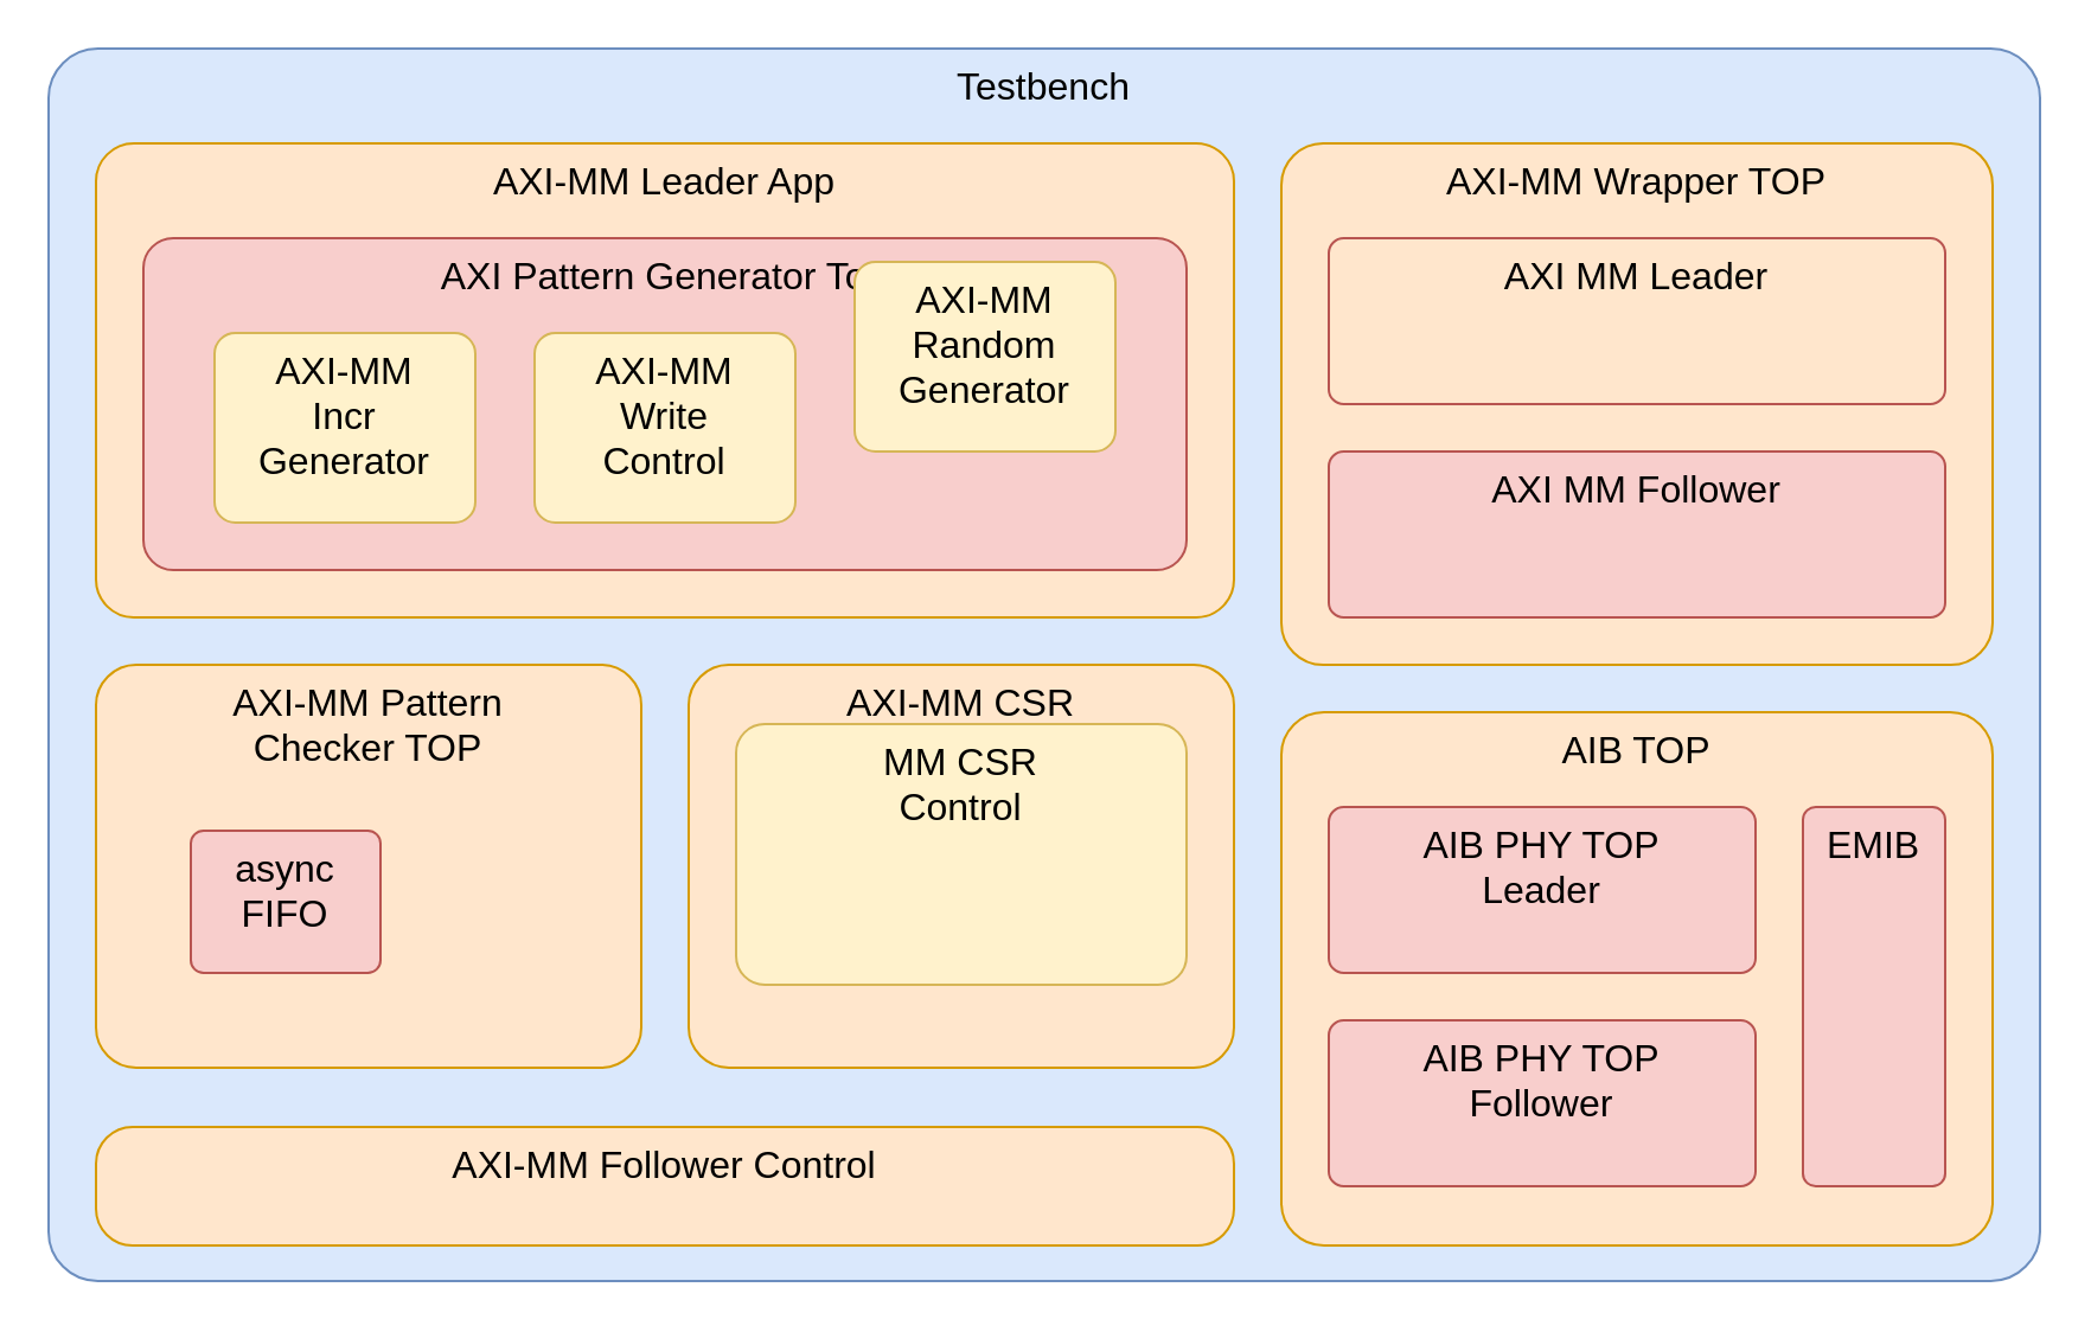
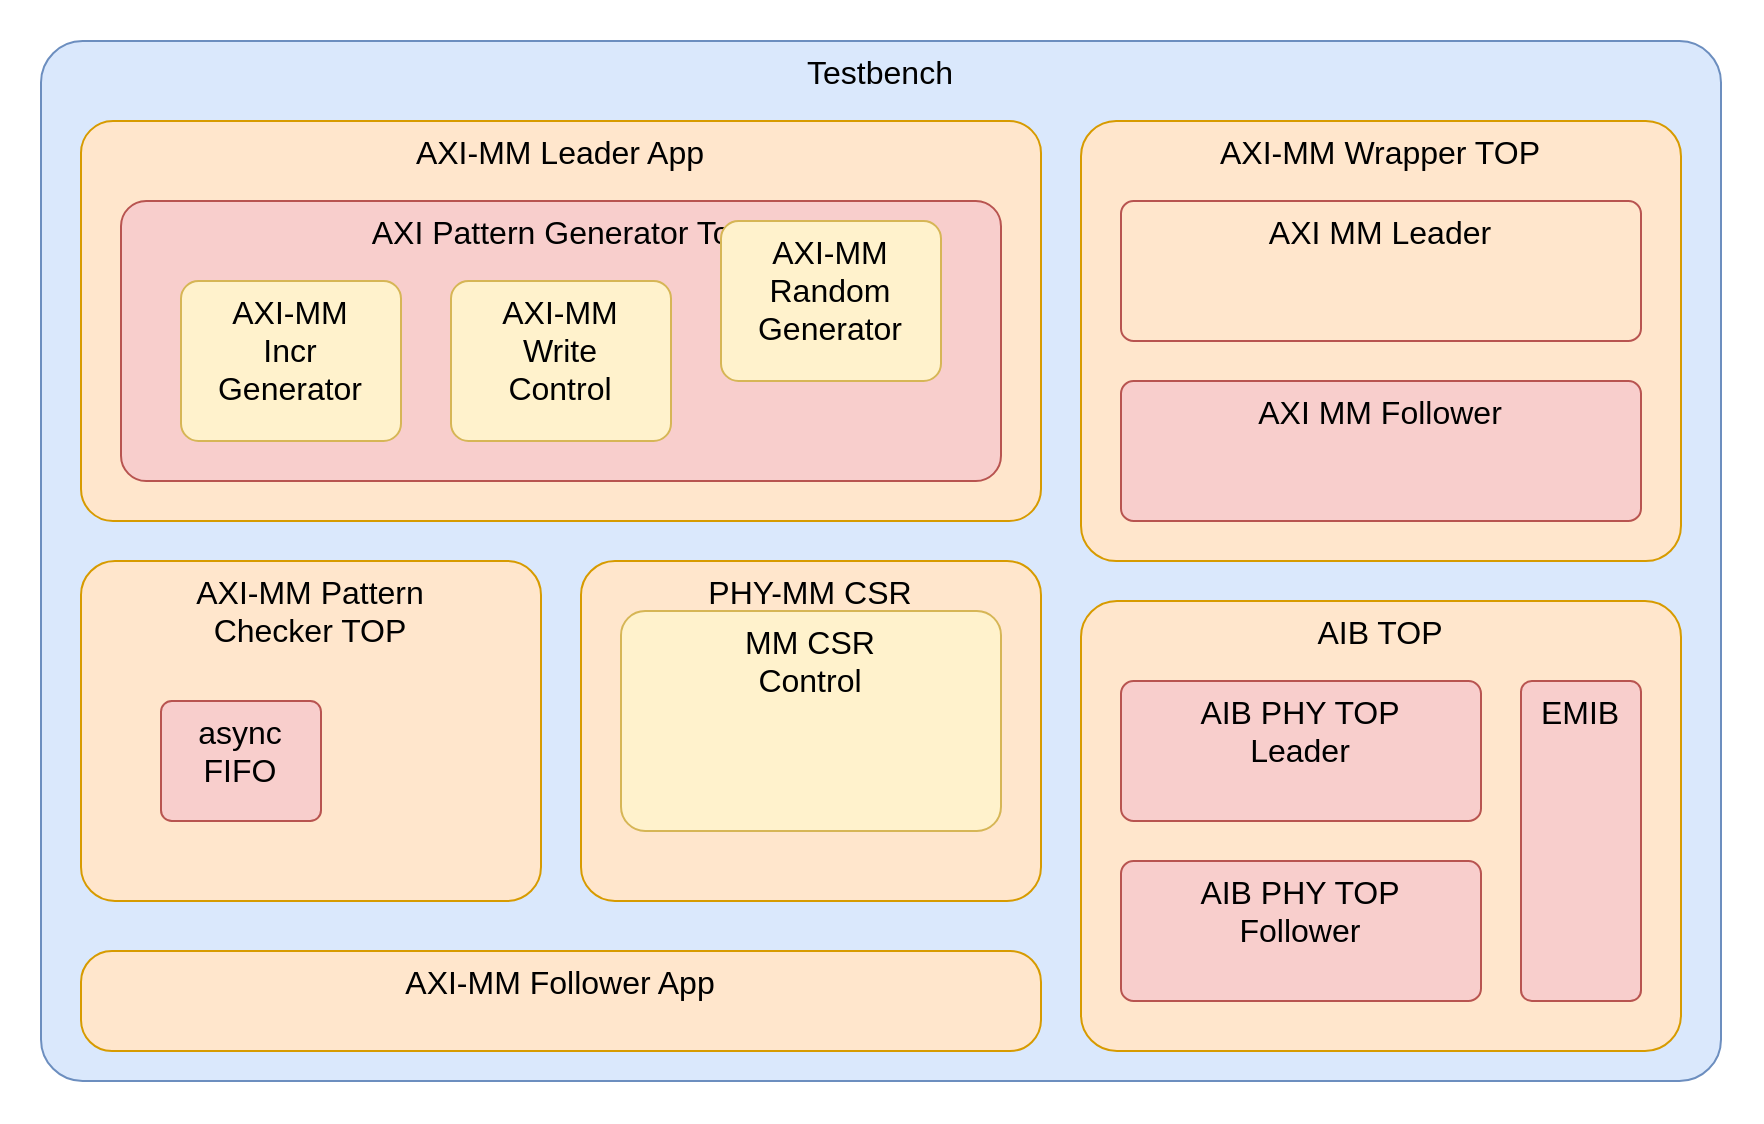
  <mxCell id="0" />
  <mxCell id="1" parent="0" />
  <mxCell id="2" value="Testbench" style="rounded=1;whiteSpace=wrap;html=1;arcSize=4;fillColor=#dae8fc;strokeColor=#6c8ebf;verticalAlign=top;fontSize=16;" vertex="1" parent="1"><mxGeometry x="20" y="20" width="840" height="520" as="geometry" /></mxCell>
  <mxCell id="3" value="&lt;span&gt;AXI-MM Leader App&lt;/span&gt;" style="rounded=1;whiteSpace=wrap;html=1;arcSize=8;fillColor=#ffe6cc;strokeColor=#d79b00;horizontal=1;verticalAlign=top;fontSize=16;" vertex="1" parent="1"><mxGeometry x="40" y="60" width="480" height="200" as="geometry" /></mxCell>
  <mxCell id="4" value="AXI-MM Pattern&lt;div&gt;Checker TOP&lt;/div&gt;" style="rounded=1;whiteSpace=wrap;html=1;arcSize=10;fillColor=#ffe6cc;strokeColor=#d79b00;verticalAlign=top;fontSize=16;" vertex="1" parent="1"><mxGeometry x="40" y="280" width="230" height="170" as="geometry" /></mxCell>
- <mxCell id="5" value="AXI-MM CSR" style="rounded=1;whiteSpace=wrap;html=1;arcSize=10;fillColor=#ffe6cc;strokeColor=#d79b00;verticalAlign=top;fontSize=16;" vertex="1" parent="1"><mxGeometry x="290" y="280" width="230" height="170" as="geometry" /></mxCell>
+ <mxCell id="5" value="PHY-MM CSR" style="rounded=1;whiteSpace=wrap;html=1;arcSize=10;fillColor=#ffe6cc;strokeColor=#d79b00;verticalAlign=top;fontSize=16;" vertex="1" parent="1"><mxGeometry x="290" y="280" width="230" height="170" as="geometry" /></mxCell>
  <mxCell id="6" value="MM CSR&lt;div&gt;Control&lt;/div&gt;" style="rounded=1;whiteSpace=wrap;html=1;arcSize=11;fillColor=#fff2cc;strokeColor=#d6b656;verticalAlign=top;fontSize=16;" vertex="1" parent="1"><mxGeometry x="310" y="305" width="190" height="110" as="geometry" /></mxCell>
  <mxCell id="7" value="AXI Pattern Generator Top" style="rounded=1;whiteSpace=wrap;html=1;arcSize=9;fillColor=#f8cecc;strokeColor=#b85450;verticalAlign=top;fontSize=16;" vertex="1" parent="1"><mxGeometry x="60" y="100" width="440" height="140" as="geometry" /></mxCell>
  <mxCell id="8" value="AXI-MM&lt;div&gt;Incr&lt;/div&gt;&lt;div&gt;Generator&lt;/div&gt;" style="rounded=1;whiteSpace=wrap;html=1;arcSize=11;fillColor=#fff2cc;strokeColor=#d6b656;verticalAlign=top;fontSize=16;" vertex="1" parent="1"><mxGeometry x="90" y="140" width="110" height="80" as="geometry" /></mxCell>
  <mxCell id="9" value="AXI-MM&lt;div&gt;Write&lt;/div&gt;&lt;div&gt;Control&lt;/div&gt;" style="rounded=1;whiteSpace=wrap;html=1;arcSize=11;fillColor=#fff2cc;strokeColor=#d6b656;verticalAlign=top;fontSize=16;" vertex="1" parent="1"><mxGeometry x="225" y="140" width="110" height="80" as="geometry" /></mxCell>
  <mxCell id="10" value="AXI-MM&lt;div&gt;Random&lt;/div&gt;&lt;div&gt;Generator&lt;/div&gt;" style="rounded=1;whiteSpace=wrap;html=1;arcSize=11;fillColor=#fff2cc;strokeColor=#d6b656;verticalAlign=top;fontSize=16;" vertex="1" parent="1"><mxGeometry x="360" y="110" width="110" height="80" as="geometry" /></mxCell>
- <mxCell id="11" value="&lt;span&gt;AXI-MM Follower Control&lt;/span&gt;" style="rounded=1;whiteSpace=wrap;html=1;arcSize=31;fillColor=#ffe6cc;strokeColor=#d79b00;horizontal=1;verticalAlign=top;fontSize=16;" vertex="1" parent="1"><mxGeometry x="40" y="475" width="480" height="50" as="geometry" /></mxCell>
+ <mxCell id="11" value="&lt;span&gt;AXI-MM Follower App&lt;/span&gt;" style="rounded=1;whiteSpace=wrap;html=1;arcSize=31;fillColor=#ffe6cc;strokeColor=#d79b00;horizontal=1;verticalAlign=top;fontSize=16;" vertex="1" parent="1"><mxGeometry x="40" y="475" width="480" height="50" as="geometry" /></mxCell>
  <mxCell id="12" value="async&lt;div&gt;FIFO&lt;/div&gt;" style="rounded=1;whiteSpace=wrap;html=1;arcSize=9;fillColor=#f8cecc;strokeColor=#b85450;verticalAlign=top;fontSize=16;" vertex="1" parent="1"><mxGeometry x="80" y="350" width="80" height="60" as="geometry" /></mxCell>
  <mxCell id="13" value="&lt;span&gt;AXI-MM Wrapper TOP&lt;/span&gt;" style="rounded=1;whiteSpace=wrap;html=1;arcSize=8;fillColor=#ffe6cc;strokeColor=#d79b00;horizontal=1;verticalAlign=top;fontSize=16;" vertex="1" parent="1"><mxGeometry x="540" y="60" width="300" height="220" as="geometry" /></mxCell>
  <mxCell id="14" value="&lt;span&gt;AIB TOP&lt;/span&gt;" style="rounded=1;whiteSpace=wrap;html=1;arcSize=8;fillColor=#ffe6cc;strokeColor=#d79b00;horizontal=1;verticalAlign=top;fontSize=16;" vertex="1" parent="1"><mxGeometry x="540" y="300" width="300" height="225" as="geometry" /></mxCell>
  <mxCell id="15" value="AXI MM Leader" style="rounded=1;whiteSpace=wrap;html=1;arcSize=9;fillColor=#ffe6cc;strokeColor=#b85450;verticalAlign=top;fontSize=16;" vertex="1" parent="1"><mxGeometry x="560" y="100" width="260" height="70" as="geometry" /></mxCell>
  <mxCell id="16" value="AXI MM Follower" style="rounded=1;whiteSpace=wrap;html=1;arcSize=9;fillColor=#f8cecc;strokeColor=#b85450;verticalAlign=top;fontSize=16;" vertex="1" parent="1"><mxGeometry x="560" y="190" width="260" height="70" as="geometry" /></mxCell>
  <mxCell id="17" value="AIB PHY TOP&lt;div&gt;Leader&lt;/div&gt;" style="rounded=1;whiteSpace=wrap;html=1;arcSize=9;fillColor=#f8cecc;strokeColor=#b85450;verticalAlign=top;fontSize=16;" vertex="1" parent="1"><mxGeometry x="560" y="340" width="180" height="70" as="geometry" /></mxCell>
  <mxCell id="18" value="AIB PHY TOP&lt;div&gt;Follower&lt;/div&gt;" style="rounded=1;whiteSpace=wrap;html=1;arcSize=9;fillColor=#f8cecc;strokeColor=#b85450;verticalAlign=top;fontSize=16;" vertex="1" parent="1"><mxGeometry x="560" y="430" width="180" height="70" as="geometry" /></mxCell>
  <mxCell id="19" value="EMIB" style="rounded=1;whiteSpace=wrap;html=1;arcSize=9;fillColor=#f8cecc;strokeColor=#b85450;verticalAlign=top;fontSize=16;" vertex="1" parent="1"><mxGeometry x="760" y="340" width="60" height="160" as="geometry" /></mxCell>
